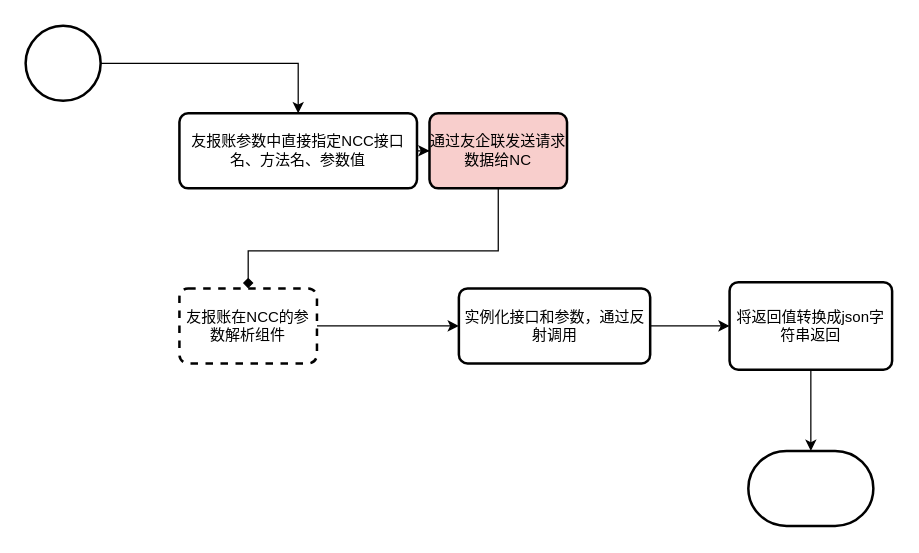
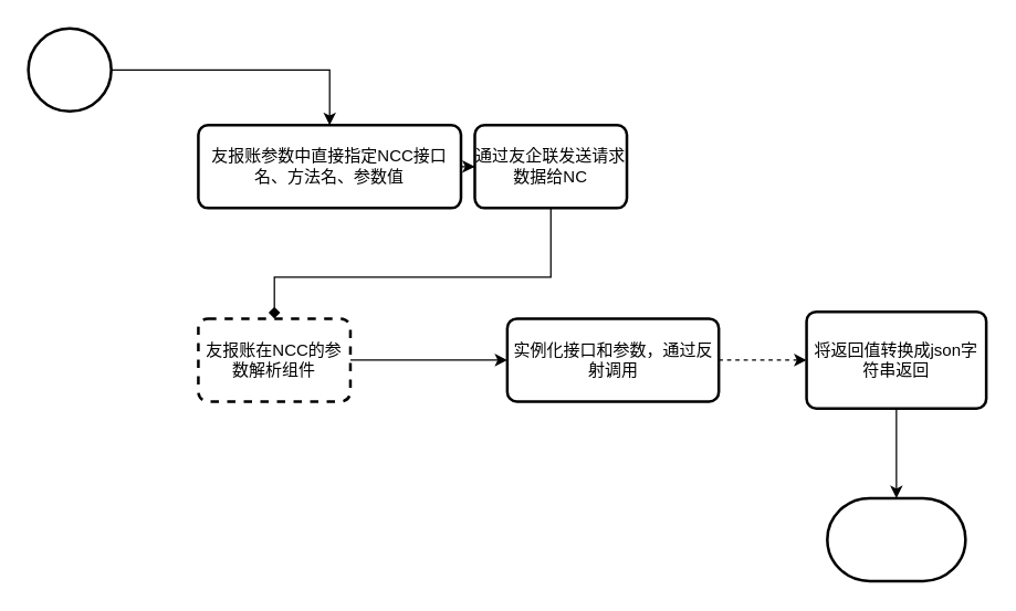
  <mxCell id="0" />
  <mxCell id="1" parent="0" />
  <mxCell id="2" value="" style="edgeStyle=orthogonalEdgeStyle;rounded=0;orthogonalLoop=1;jettySize=auto;html=1;exitX=1;exitY=0.5;exitDx=0;exitDy=0;exitPerimeter=0;" edge="1" parent="1" source="3" target="6"><mxGeometry relative="1" as="geometry"><mxPoint x="93" y="120" as="sourcePoint" /></mxGeometry></mxCell>
  <mxCell id="3" value="" style="strokeWidth=2;html=1;shape=mxgraph.flowchart.start_2;whiteSpace=wrap;" vertex="1" parent="1"><mxGeometry x="20" y="20" width="60" height="60" as="geometry" /></mxCell>
  <mxCell id="4" value="" style="strokeWidth=2;html=1;shape=mxgraph.flowchart.terminator;whiteSpace=wrap;" vertex="1" parent="1"><mxGeometry x="598" y="360" width="100" height="60" as="geometry" /></mxCell>
- <mxCell id="5" value="" style="edgeStyle=orthogonalEdgeStyle;rounded=0;orthogonalLoop=1;jettySize=auto;html=1;" edge="1" parent="1" source="6" target="8"><mxGeometry relative="1" as="geometry" /></mxCell>
+ <mxCell id="5" value="" style="edgeStyle=orthogonalEdgeStyle;rounded=0;orthogonalLoop=1;jettySize=auto;html=1;dashed=1;" edge="1" parent="1" source="6" target="8"><mxGeometry relative="1" as="geometry" /></mxCell>
  <mxCell id="6" value="友报账参数中直接指定NCC接口名、方法名、参数值" style="rounded=1;whiteSpace=wrap;html=1;absoluteArcSize=1;arcSize=14;strokeWidth=2;" vertex="1" parent="1"><mxGeometry x="143" y="90" width="190" height="60" as="geometry" /></mxCell>
  <mxCell id="7" value="" style="edgeStyle=orthogonalEdgeStyle;rounded=0;orthogonalLoop=1;jettySize=auto;html=1;entryX=0.5;entryY=0;entryDx=0;entryDy=0;endArrow=diamond;" edge="1" parent="1" source="8" target="10"><mxGeometry relative="1" as="geometry"><Array as="points"><mxPoint x="398" y="200" /><mxPoint x="198" y="200" /></Array></mxGeometry></mxCell>
- <mxCell id="8" value="通过友企联发送请求数据给NC" style="rounded=1;whiteSpace=wrap;html=1;absoluteArcSize=1;arcSize=14;strokeWidth=2;fillColor=#f8cecc;" vertex="1" parent="1"><mxGeometry x="343" y="90" width="110" height="60" as="geometry" /></mxCell>
+ <mxCell id="8" value="通过友企联发送请求数据给NC" style="rounded=1;whiteSpace=wrap;html=1;absoluteArcSize=1;arcSize=14;strokeWidth=2;" vertex="1" parent="1"><mxGeometry x="343" y="90" width="110" height="60" as="geometry" /></mxCell>
  <mxCell id="9" value="" style="edgeStyle=orthogonalEdgeStyle;rounded=0;orthogonalLoop=1;jettySize=auto;html=1;entryX=0;entryY=0.5;entryDx=0;entryDy=0;" edge="1" parent="1" source="10" target="12"><mxGeometry relative="1" as="geometry"><mxPoint x="333" y="260" as="targetPoint" /></mxGeometry></mxCell>
  <mxCell id="10" value="友报账在NCC的参数解析组件" style="rounded=1;whiteSpace=wrap;html=1;absoluteArcSize=1;arcSize=14;strokeWidth=2;dashed=1;" vertex="1" parent="1"><mxGeometry x="143" y="230" width="110" height="60" as="geometry" /></mxCell>
- <mxCell id="11" value="" style="edgeStyle=orthogonalEdgeStyle;rounded=0;orthogonalLoop=1;jettySize=auto;html=1;" edge="1" parent="1" source="12" target="14"><mxGeometry relative="1" as="geometry" /></mxCell>
+ <mxCell id="11" value="" style="edgeStyle=orthogonalEdgeStyle;rounded=0;orthogonalLoop=1;jettySize=auto;html=1;dashed=1;" edge="1" parent="1" source="12" target="14"><mxGeometry relative="1" as="geometry" /></mxCell>
  <mxCell id="12" value="实例化接口和参数，通过反射调用" style="rounded=1;whiteSpace=wrap;html=1;absoluteArcSize=1;arcSize=14;strokeWidth=2;" vertex="1" parent="1"><mxGeometry x="366.5" y="230" width="153" height="60" as="geometry" /></mxCell>
  <mxCell id="13" value="" style="edgeStyle=orthogonalEdgeStyle;rounded=0;orthogonalLoop=1;jettySize=auto;html=1;" edge="1" parent="1" source="14" target="4"><mxGeometry relative="1" as="geometry" /></mxCell>
  <mxCell id="14" value="将返回值转换成json字符串返回" style="rounded=1;whiteSpace=wrap;html=1;absoluteArcSize=1;arcSize=14;strokeWidth=2;" vertex="1" parent="1"><mxGeometry x="583" y="225" width="130" height="70" as="geometry" /></mxCell>
